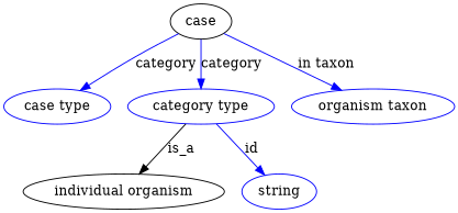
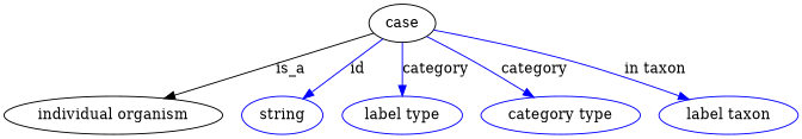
  digraph {
    node [color=blue]
    edge [color=blue style=solid]
    n1 [height=0.5 label=case width=0.75 color=""]
    "individual organism" [height=0.5 width=2.2748 color=""]
    n3 [height=0.5 label=string width=0.84854]
-   n4 [height=0.5 label="case type" width=1.2638]
+   n4 [height=0.5 label="label type" width=1.2638]
    n5 [height=0.5 label="category type" width=1.6249]
-   n6 [height=0.5 label="organism taxon" width=1.8234]
-   n5 -> "individual organism" [label=is_a color="" style=""]
-   n5 -> n3 [label=id]
+   n6 [height=0.5 label="label taxon" width=1.8234]
+   n1 -> "individual organism" [label=is_a color="" style=""]
+   n1 -> n3 [label=id]
    n1 -> n4 [label=category]
    n1 -> n5 [label=category]
    n1 -> n6 [label="in taxon"]
  }
